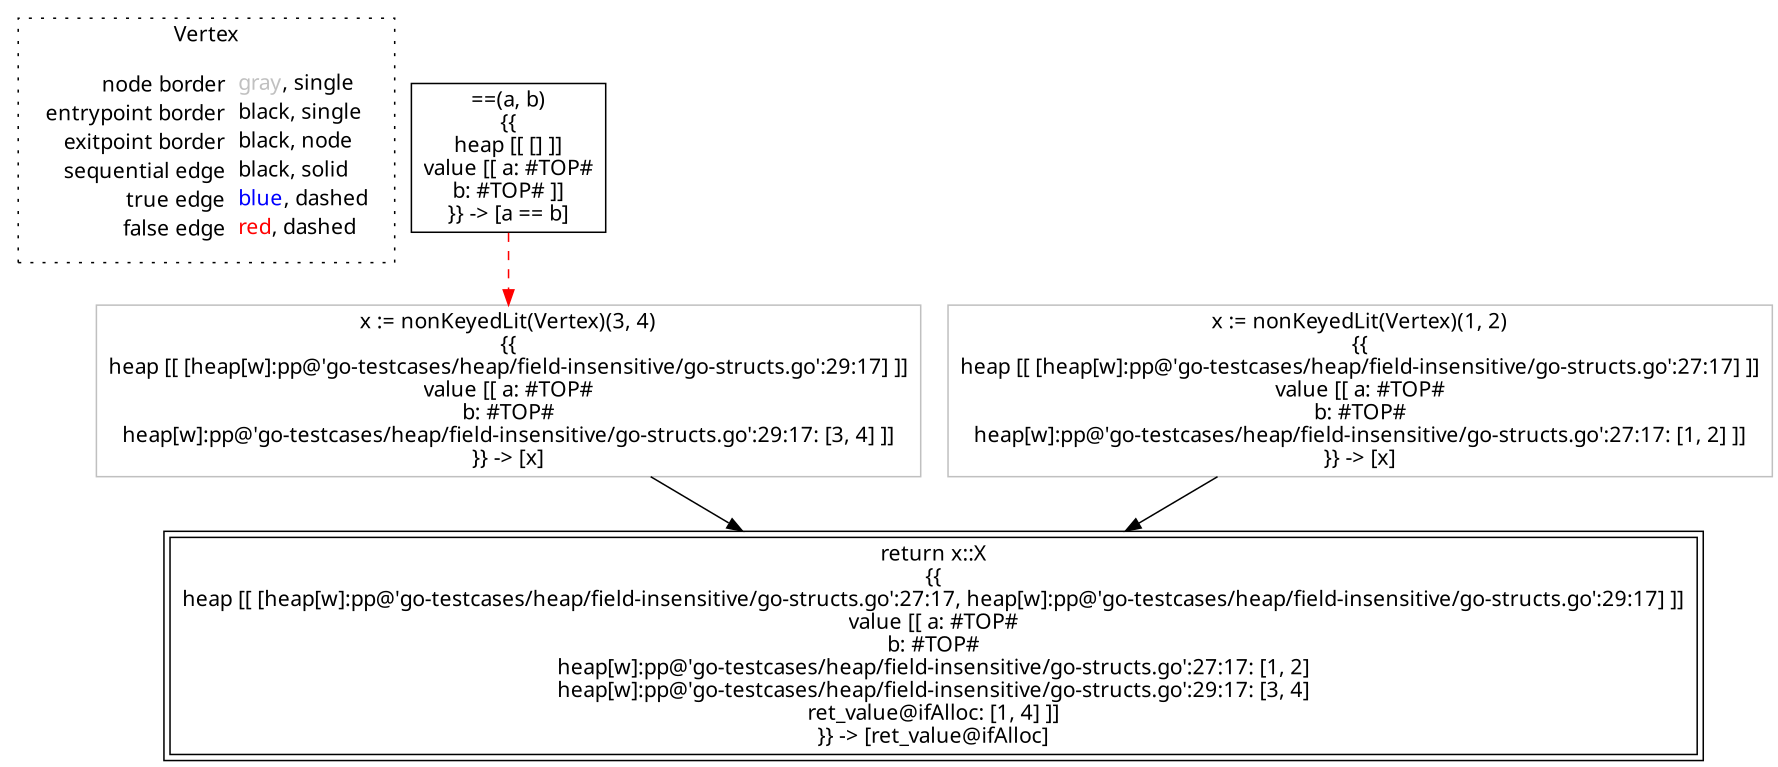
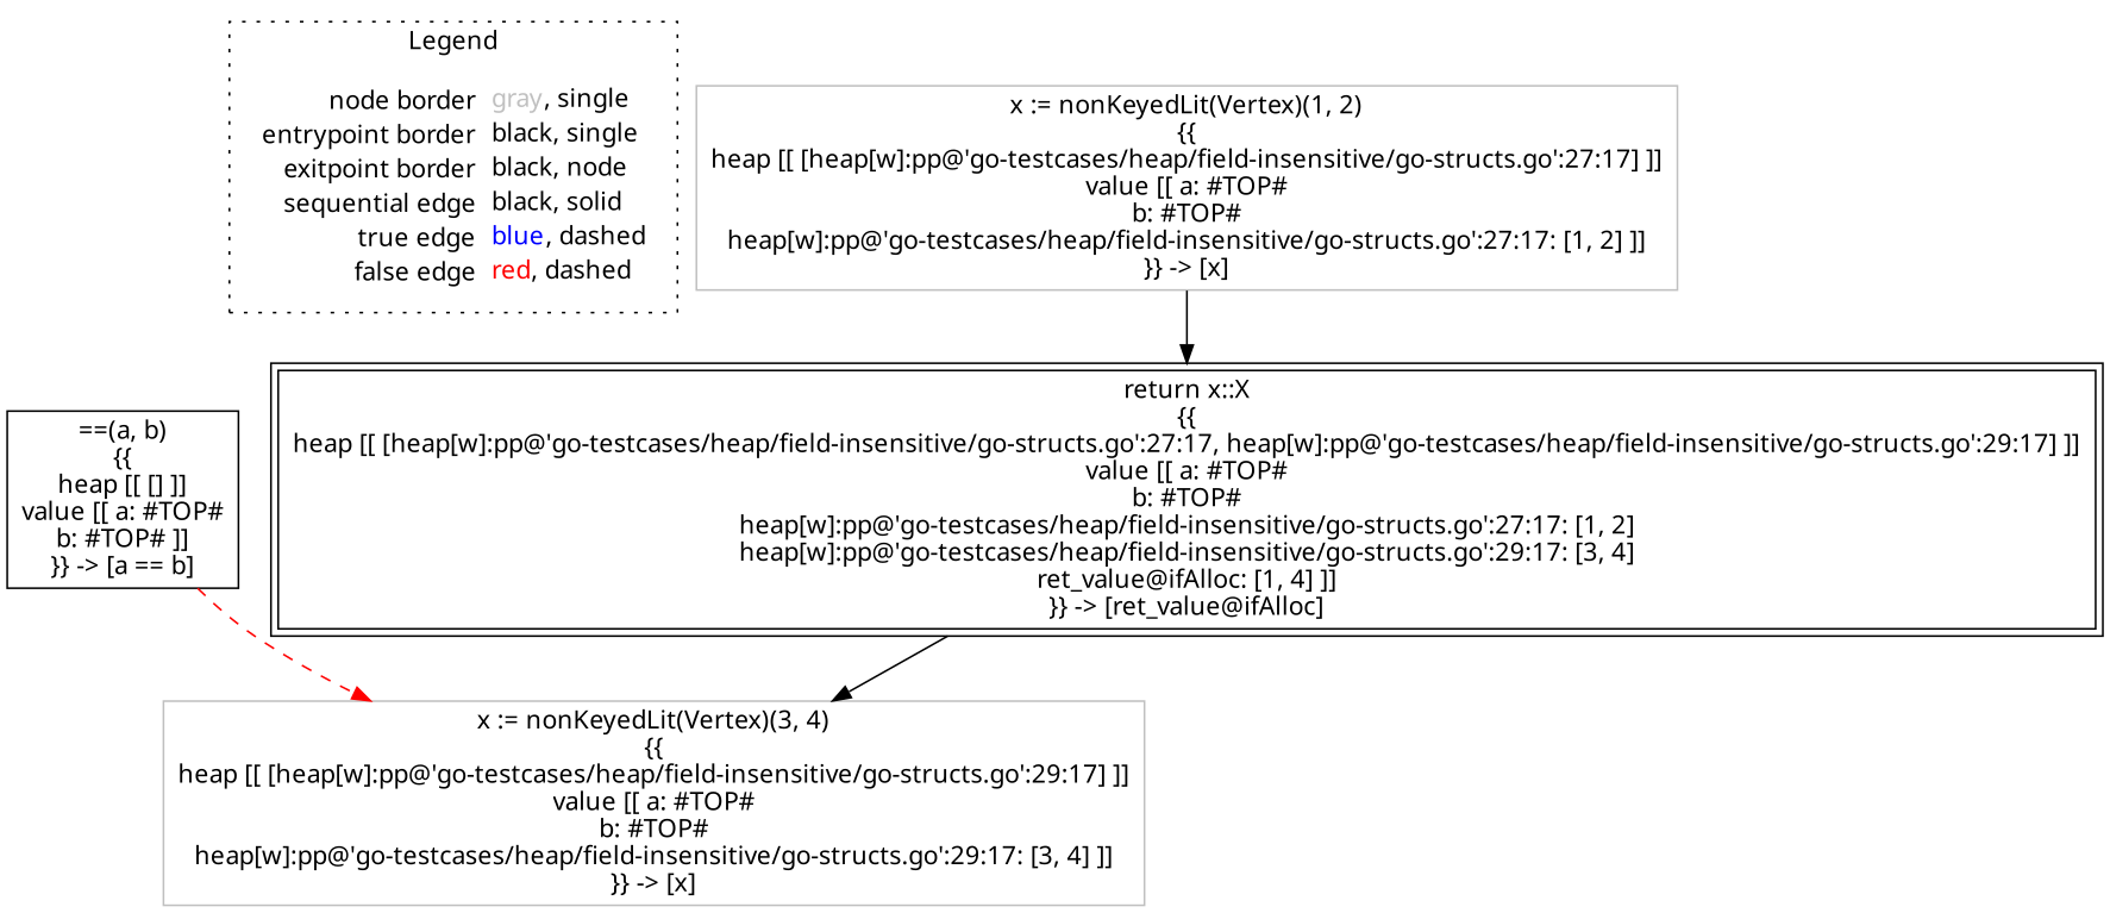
  digraph {
    fontname="Noto Sans"
    node [fontname="Noto Sans" shape=rect color=black]
    edge [color=black fontname="Noto Sans"]
    n1 [label=<<table border="0" cellpadding="2" cellspacing="0" cellborder="0"><tr><td align="right">node border&nbsp;</td><td align="left"><font color="gray">gray</font>, single</td></tr><tr><td align="right">entrypoint border&nbsp;</td><td align="left"><font color="black">black</font>, single</td></tr><tr><td align="right">exitpoint border&nbsp;</td><td align="left"><font color="black">black</font>, node</td></tr><tr><td align="right">sequential edge&nbsp;</td><td align="left"><font color="black">black</font>, solid</td></tr><tr><td align="right">true edge&nbsp;</td><td align="left"><font color="blue">blue</font>, dashed</td></tr><tr><td align="right">false edge&nbsp;</td><td align="left"><font color="red">red</font>, dashed</td></tr></table>> shape=plaintext color=""]
    n2 [label=<==(a, b)<BR/>{{<BR/>heap [[ [] ]]<BR/>value [[ a: #TOP#<BR/>b: #TOP# ]]<BR/>}} -&gt; [a == b]>]
    n3 [color=gray label=<x := nonKeyedLit(Vertex)(3, 4)<BR/>{{<BR/>heap [[ [heap[w]:pp@'go-testcases/heap/field-insensitive/go-structs.go':29:17] ]]<BR/>value [[ a: #TOP#<BR/>b: #TOP#<BR/>heap[w]:pp@'go-testcases/heap/field-insensitive/go-structs.go':29:17: [3, 4] ]]<BR/>}} -&gt; [x]>]
    n4 [label=<return x::X<BR/>{{<BR/>heap [[ [heap[w]:pp@'go-testcases/heap/field-insensitive/go-structs.go':27:17, heap[w]:pp@'go-testcases/heap/field-insensitive/go-structs.go':29:17] ]]<BR/>value [[ a: #TOP#<BR/>b: #TOP#<BR/>heap[w]:pp@'go-testcases/heap/field-insensitive/go-structs.go':27:17: [1, 2]<BR/>heap[w]:pp@'go-testcases/heap/field-insensitive/go-structs.go':29:17: [3, 4]<BR/>ret_value@ifAlloc: [1, 4] ]]<BR/>}} -&gt; [ret_value@ifAlloc]> peripheries=2]
    n5 [color=gray label=<x := nonKeyedLit(Vertex)(1, 2)<BR/>{{<BR/>heap [[ [heap[w]:pp@'go-testcases/heap/field-insensitive/go-structs.go':27:17] ]]<BR/>value [[ a: #TOP#<BR/>b: #TOP#<BR/>heap[w]:pp@'go-testcases/heap/field-insensitive/go-structs.go':27:17: [1, 2] ]]<BR/>}} -&gt; [x]>]
    subgraph cluster_1 {
-     label=Vertex
+     label=Legend
      style=dotted
      n1
    }
    n2 -> n3 [color=red style=dashed]
-   n3 -> n4
+   n4 -> n3
    n5 -> n4
  }
